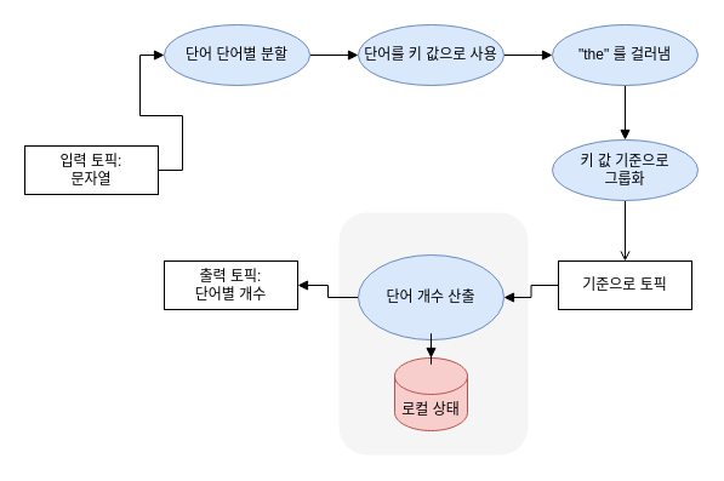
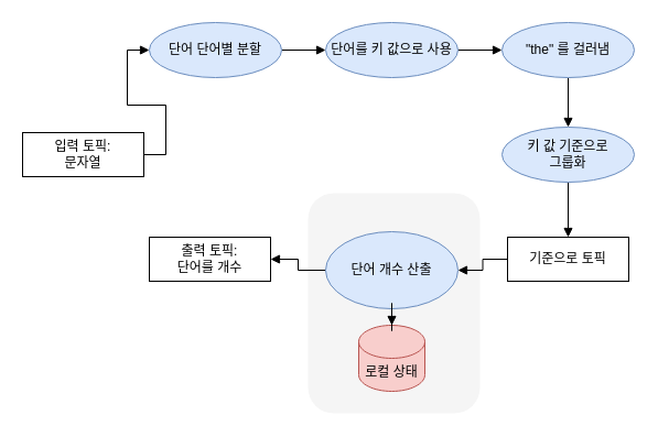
  <mxCell id="0" />
  <mxCell id="1" parent="0" />
  <mxCell id="2" value="" style="rounded=1;whiteSpace=wrap;html=1;fillColor=#f5f5f5;fontColor=#333333;strokeColor=none;" vertex="1" parent="1"><mxGeometry x="279" y="175" width="156" height="200" as="geometry" /></mxCell>
  <mxCell id="3" style="edgeStyle=orthogonalEdgeStyle;rounded=0;orthogonalLoop=1;jettySize=auto;html=1;entryX=0;entryY=0.5;entryDx=0;entryDy=0;endArrow=block;endFill=1;" edge="1" parent="1" source="4" target="6"><mxGeometry relative="1" as="geometry" /></mxCell>
  <mxCell id="4" value="입력 토픽:&lt;div&gt;문자열&lt;/div&gt;" style="rounded=0;whiteSpace=wrap;html=1;" vertex="1" parent="1"><mxGeometry x="20" y="120" width="110" height="40" as="geometry" /></mxCell>
  <mxCell id="5" style="edgeStyle=orthogonalEdgeStyle;rounded=0;orthogonalLoop=1;jettySize=auto;html=1;entryX=0;entryY=0.5;entryDx=0;entryDy=0;endArrow=block;endFill=1;" edge="1" parent="1" source="6" target="8"><mxGeometry relative="1" as="geometry" /></mxCell>
  <mxCell id="6" value="단어 단어별 분할" style="ellipse;whiteSpace=wrap;html=1;fillColor=#dae8fc;strokeColor=#6c8ebf;" vertex="1" parent="1"><mxGeometry x="135" y="20" width="120" height="50" as="geometry" /></mxCell>
  <mxCell id="7" style="edgeStyle=orthogonalEdgeStyle;rounded=0;orthogonalLoop=1;jettySize=auto;html=1;entryX=0;entryY=0.5;entryDx=0;entryDy=0;endArrow=block;endFill=1;" edge="1" parent="1" source="8" target="10"><mxGeometry relative="1" as="geometry" /></mxCell>
  <mxCell id="8" value="단어를 키 값으로 사용" style="ellipse;whiteSpace=wrap;html=1;fillColor=#dae8fc;strokeColor=#6c8ebf;" vertex="1" parent="1"><mxGeometry x="295" y="20" width="120" height="50" as="geometry" /></mxCell>
  <mxCell id="9" style="edgeStyle=orthogonalEdgeStyle;rounded=0;orthogonalLoop=1;jettySize=auto;html=1;entryX=0.5;entryY=0;entryDx=0;entryDy=0;endArrow=block;endFill=1;" edge="1" parent="1" source="10" target="12"><mxGeometry relative="1" as="geometry" /></mxCell>
  <mxCell id="10" value="&quot;the&quot; 를 걸러냄" style="ellipse;whiteSpace=wrap;html=1;fillColor=#dae8fc;strokeColor=#6c8ebf;" vertex="1" parent="1"><mxGeometry x="455" y="20" width="120" height="50" as="geometry" /></mxCell>
- <mxCell id="11" style="edgeStyle=orthogonalEdgeStyle;rounded=0;orthogonalLoop=1;jettySize=auto;html=1;entryX=0.5;entryY=0;entryDx=0;entryDy=0;endArrow=open;endFill=1;" edge="1" parent="1" source="12" target="14"><mxGeometry relative="1" as="geometry" /></mxCell>
+ <mxCell id="11" style="edgeStyle=orthogonalEdgeStyle;rounded=0;orthogonalLoop=1;jettySize=auto;html=1;entryX=0.5;entryY=0;entryDx=0;entryDy=0;endArrow=block;endFill=1;" edge="1" parent="1" source="12" target="14"><mxGeometry relative="1" as="geometry" /></mxCell>
  <mxCell id="12" value="키 값 기준으로&lt;div&gt;그룹화&lt;/div&gt;" style="ellipse;whiteSpace=wrap;html=1;fillColor=#dae8fc;strokeColor=#6c8ebf;" vertex="1" parent="1"><mxGeometry x="455" y="115" width="120" height="50" as="geometry" /></mxCell>
  <mxCell id="13" style="edgeStyle=orthogonalEdgeStyle;rounded=0;orthogonalLoop=1;jettySize=auto;html=1;entryX=1;entryY=0.5;entryDx=0;entryDy=0;endArrow=block;endFill=1;" edge="1" parent="1" source="14" target="16"><mxGeometry relative="1" as="geometry" /></mxCell>
  <mxCell id="14" value="기준으로 토픽" style="rounded=0;whiteSpace=wrap;html=1;" vertex="1" parent="1"><mxGeometry x="460" y="215" width="110" height="40" as="geometry" /></mxCell>
  <mxCell id="15" style="edgeStyle=orthogonalEdgeStyle;rounded=0;orthogonalLoop=1;jettySize=auto;html=1;entryX=1;entryY=0.5;entryDx=0;entryDy=0;endArrow=block;endFill=1;" edge="1" parent="1" source="16" target="18"><mxGeometry relative="1" as="geometry" /></mxCell>
  <mxCell id="16" value="단어 개수 산출" style="ellipse;whiteSpace=wrap;html=1;fillColor=#dae8fc;strokeColor=#6c8ebf;" vertex="1" parent="1"><mxGeometry x="295" y="210" width="120" height="70" as="geometry" /></mxCell>
  <mxCell id="17" value="로컬 상태" style="shape=cylinder3;whiteSpace=wrap;html=1;boundedLbl=1;backgroundOutline=1;size=15;fillColor=#f8cecc;strokeColor=#b85450;" vertex="1" parent="1"><mxGeometry x="325" y="295" width="60" height="60" as="geometry" /></mxCell>
- <mxCell id="18" value="출력 토픽:&lt;div&gt;단어별 개수&lt;/div&gt;" style="rounded=0;whiteSpace=wrap;html=1;" vertex="1" parent="1"><mxGeometry x="135" y="215" width="110" height="40" as="geometry" /></mxCell>
+ <mxCell id="18" value="출력 토픽:&lt;div&gt;단어를 개수&lt;/div&gt;" style="rounded=0;whiteSpace=wrap;html=1;" vertex="1" parent="1"><mxGeometry x="135" y="215" width="110" height="40" as="geometry" /></mxCell>
  <mxCell id="19" style="edgeStyle=orthogonalEdgeStyle;rounded=0;orthogonalLoop=1;jettySize=auto;html=1;entryX=0.5;entryY=0;entryDx=0;entryDy=0;entryPerimeter=0;endArrow=block;endFill=1;" edge="1" parent="1" source="16" target="17"><mxGeometry relative="1" as="geometry" /></mxCell>
